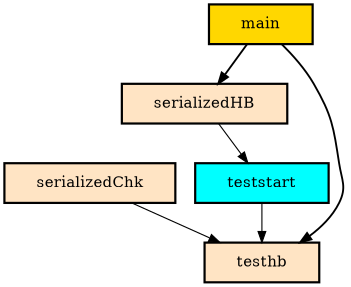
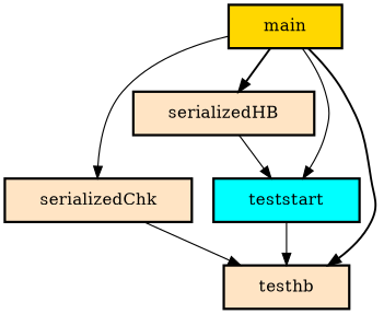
  digraph {
    node [fillcolor=bisque margin="0.4,0.1" shape=box style="filled,bold"]
    edge [color=black penwidth=1]
    n1 [fillcolor=gold label=main]
    n2 [label=serializedChk]
    n3 [label=serializedHB]
    n4 [label=testhb]
    n5 [fillcolor=cyan label=teststart]
+   n1 -> n2
    n1 -> n3 [penwidth=1.6931471805599454]
    n1 -> n4 [penwidth=1.6931471805599454]
+   n1 -> n5
    n2 -> n4
    n3 -> n5
    n5 -> n4
  }
